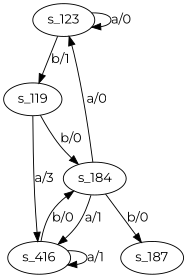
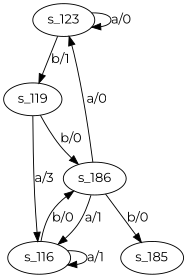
  digraph {
    fontname=Montserrat
    node [fontname=Montserrat]
    edge [fontname=Montserrat]
    s_123 [root=true]
    s_119
-   s_186 [label=s_184]
-   s_116 [label=s_416]
-   s_187
+   s_186
+   s_116
+   s_187 [label=s_185]
    s_123 -> s_123 [label="a/0"]
    s_123 -> s_119 [label="b/1"]
    s_119 -> s_186 [label="b/0"]
    s_119 -> s_116 [label="a/3"]
    s_186 -> s_123 [label="a/0"]
    s_186 -> s_116 [label="a/1"]
    s_186 -> s_187 [label="b/0"]
    s_116 -> s_186 [label="b/0"]
    s_116 -> s_116 [label="a/1"]
  }
